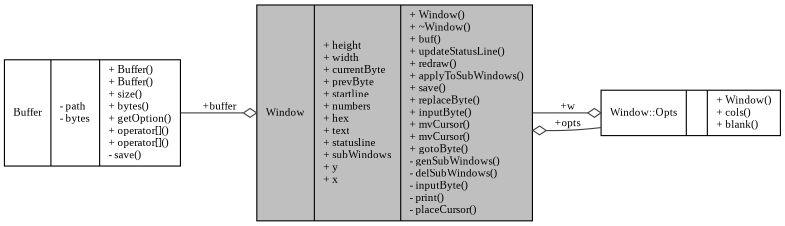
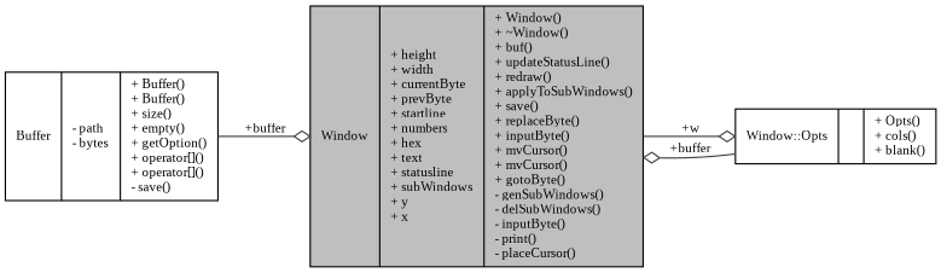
  digraph {
    fontname="Liberation Serif"
    rankdir=LR
    node [color=black fontname="Liberation Serif" fontsize=10 shape=record]
    edge [arrowhead=odiamond color=grey25 fontname="Liberation Serif" fontsize=10 labelfontname=Helvetica labelfontsize=10 style=solid]
    n1 [fillcolor=grey75 fontcolor=black height=0.2 label="{Window\n|+ height\l+ width\l+ currentByte\l+ prevByte\l+ startline\l+ numbers\l+ hex\l+ text\l+ statusline\l+ subWindows\l+ y\l+ x\l|+ Window()\l+ ~Window()\l+ buf()\l+ updateStatusLine()\l+ redraw()\l+ applyToSubWindows()\l+ save()\l+ replaceByte()\l+ inputByte()\l+ mvCursor()\l+ mvCursor()\l+ gotoByte()\l- genSubWindows()\l- delSubWindows()\l- inputByte()\l- print()\l- placeCursor()\l}" style=filled width=0.4]
-   n2 [height=0.2 label="{Window::Opts\n||+ Window()\l+ cols()\l+ blank()\l}" width=0.4]
-   n3 [height=0.2 label="{Buffer\n|- path\l- bytes\l|+ Buffer()\l+ Buffer()\l+ size()\l+ bytes()\l+ getOption()\l+ operator[]()\l+ operator[]()\l- save()\l}" width=0.4]
+   n2 [height=0.2 label="{Window::Opts\n||+ Opts()\l+ cols()\l+ blank()\l}" width=0.4]
+   n3 [height=0.2 label="{Buffer\n|- path\l- bytes\l|+ Buffer()\l+ Buffer()\l+ size()\l+ empty()\l+ getOption()\l+ operator[]()\l+ operator[]()\l- save()\l}" width=0.4]
    n1 -> n2 [label=" +w"]
-   n2 -> n1 [label=" +opts"]
+   n2 -> n1 [label=" +buffer"]
    n3 -> n1 [label=" +buffer"]
  }
